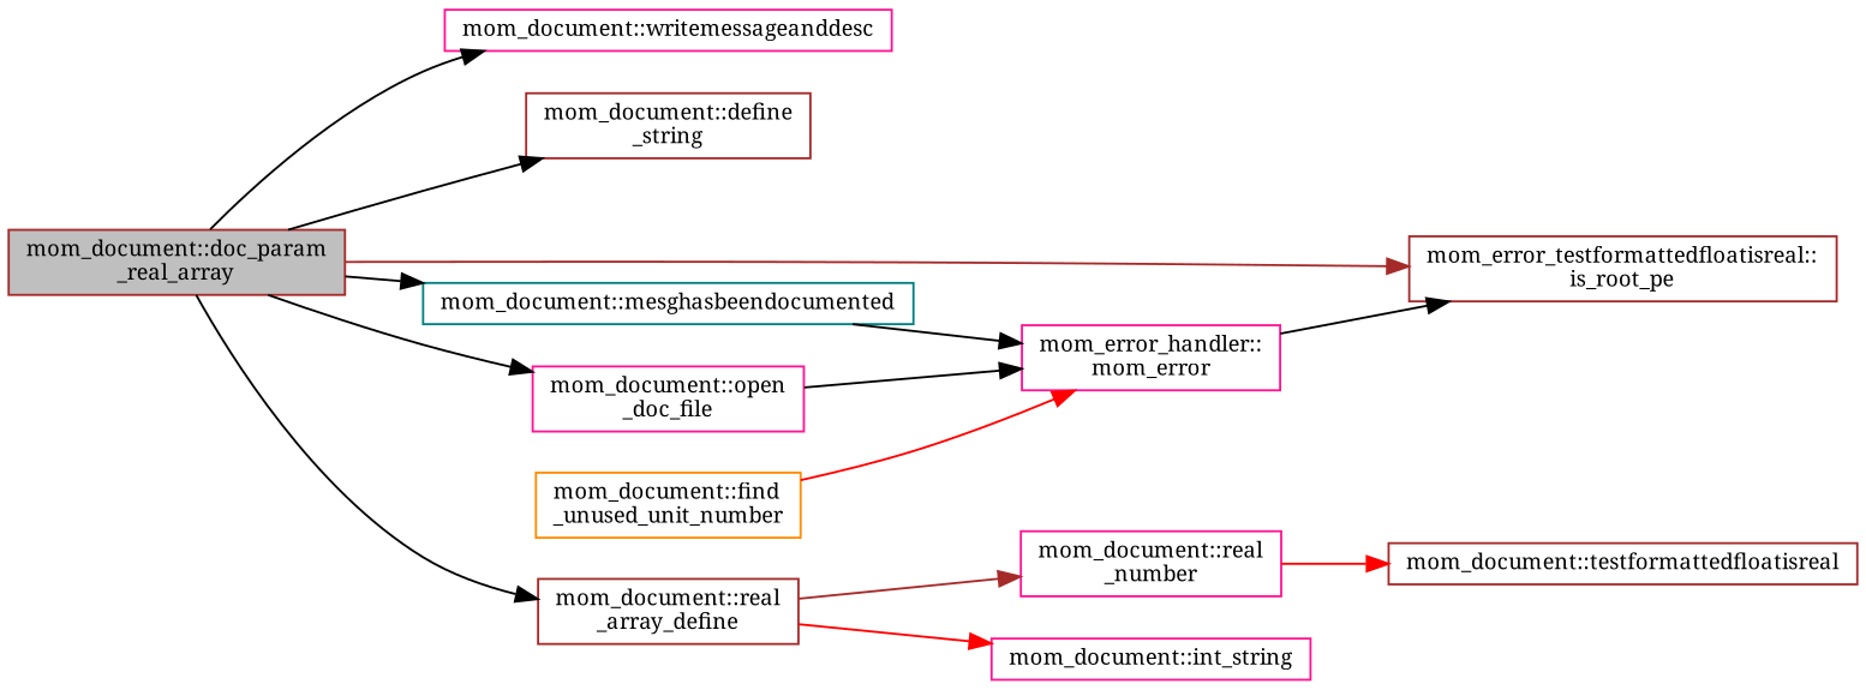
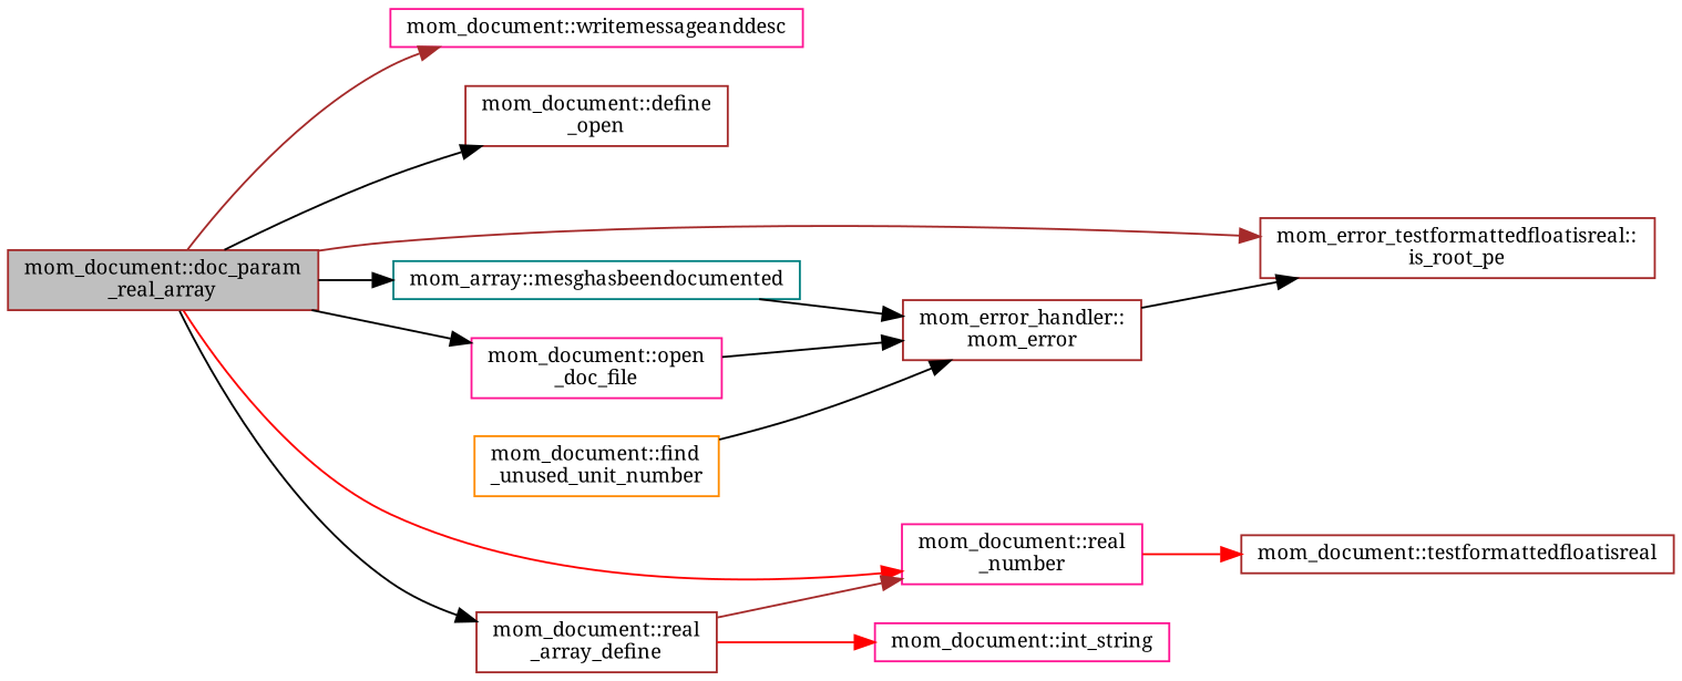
  digraph {
    fontname="Noto Serif"
    rankdir=LR
    node [color=brown fillcolor=white fontname="Noto Serif" fontsize=10 shape=record style=filled]
    edge [color=black fontname="Noto Serif" fontsize=10 labelfontname=Helvetica labelfontsize=10 style=solid]
    n1 [fillcolor=grey75 fontcolor=black height=0.2 label="mom_document::doc_param\l_real_array" width=0.4]
-   n2 [height=0.2 label="mom_document::define\l_string" width=0.4]
+   n2 [height=0.2 label="mom_document::define\l_open" width=0.4]
    n3 [height=0.2 label="mom_error_testformattedfloatisreal::\lis_root_pe" width=0.4]
-   n4 [color=teal height=0.2 label="mom_document::mesghasbeendocumented" width=0.4]
+   n4 [color=teal height=0.2 label="mom_array::mesghasbeendocumented" width=0.4]
    n5 [color=deeppink height=0.2 label="mom_document::open\l_doc_file" width=0.4]
    n6 [height=0.2 label="mom_document::real\l_array_define" width=0.4]
    n7 [color=deeppink height=0.2 label="mom_document::real\l_number" width=0.4]
    n8 [color=deeppink height=0.2 label="mom_document::writemessageanddesc" width=0.4]
-   n9 [color=deeppink height=0.2 label="mom_error_handler::\lmom_error" width=0.4]
+   n9 [height=0.2 label="mom_error_handler::\lmom_error" width=0.4]
    n10 [color=deeppink height=0.2 label="mom_document::int_string" width=0.4]
    n11 [height=0.2 label="mom_document::testformattedfloatisreal" width=0.4]
    n12 [color=darkorange height=0.2 label="mom_document::find\l_unused_unit_number" width=0.4]
    n1 -> n2
    n1 -> n3 [color=brown]
    n1 -> n4
    n1 -> n5
    n1 -> n6
-   n1 -> n8
+   n1 -> n7 [color=red]
+   n1 -> n8 [color=brown]
    n4 -> n9
    n5 -> n9
    n6 -> n7 [color=brown]
    n6 -> n10 [color=red]
    n7 -> n11 [color=red]
    n9 -> n3
-   n12 -> n9 [color=red]
+   n12 -> n9
  }
